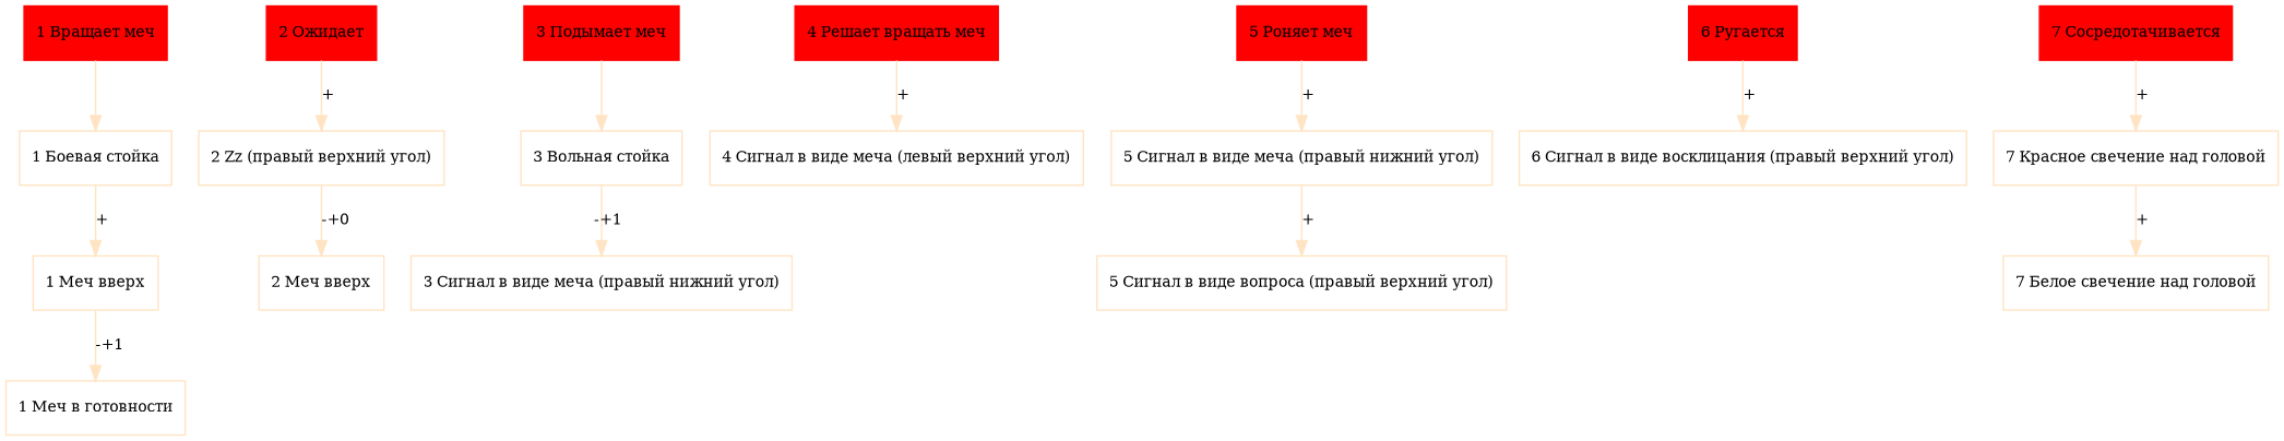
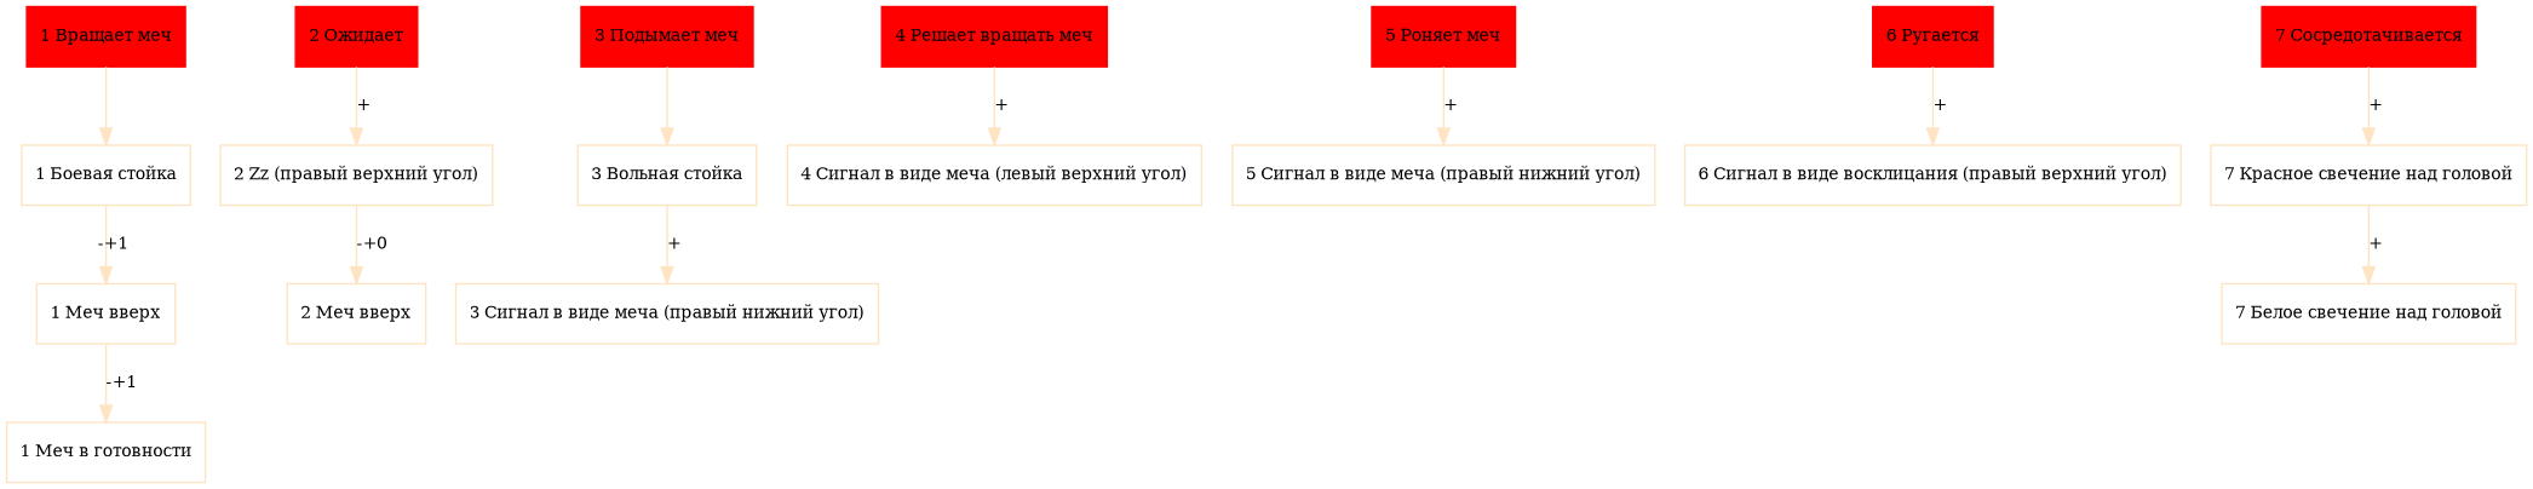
  digraph {
    clusterrank=global
    color=lightgrey
    concentrate=true
    node [color=bisque fontsize=10 shape=box]
    edge [color=bisque fontsize=10]
    "1 Вращает меч" [color=red style=filled]
    "2 Ожидает" [color=red style=filled]
    "3 Подымает меч" [color=red style=filled]
    "4 Решает вращать меч" [color=red style=filled]
    "5 Роняет меч" [color=red style=filled]
    "6 Ругается" [color=red style=filled]
    "7 Сосредотачивается" [color=red style=filled]
    "1 Боевая стойка"
    "1 Меч вверх"
    "1 Меч в готовности"
    "2 Zz (правый верхний угол)"
    "2 Меч вверх"
    "3 Вольная стойка"
    "3 Сигнал в виде меча (правый нижний угол)"
    "4 Сигнал в виде меча (левый верхний угол)"
    "5 Сигнал в виде меча (правый нижний угол)"
-   "5 Сигнал в виде вопроса (правый верхний угол)"
    "6 Сигнал в виде восклицания (правый верхний угол)"
    "7 Красное свечение над головой"
    "7 Белое свечение над головой"
    subgraph cluster_1 {
      subgraph cluster_2 {
        color=red
        "1 Вращает меч"
        "2 Ожидает"
        "3 Подымает меч"
        "4 Решает вращать меч"
        "5 Роняет меч"
        "6 Ругается"
        "7 Сосредотачивается"
      }
      subgraph cluster_3 {
        "1 Вращает меч"
        "1 Боевая стойка"
        "1 Меч вверх"
        "1 Меч в готовности"
      }
      subgraph cluster_4 {
        "2 Ожидает"
        "2 Zz (правый верхний угол)"
        "2 Меч вверх"
      }
      subgraph cluster_5 {
        "3 Подымает меч"
        "3 Вольная стойка"
        "3 Сигнал в виде меча (правый нижний угол)"
      }
      subgraph cluster_6 {
        "4 Решает вращать меч"
        "4 Сигнал в виде меча (левый верхний угол)"
      }
      subgraph cluster_7 {
        "5 Роняет меч"
        "5 Сигнал в виде меча (правый нижний угол)"
-       "5 Сигнал в виде вопроса (правый верхний угол)"
      }
      subgraph cluster_8 {
        "6 Ругается"
        "6 Сигнал в виде восклицания (правый верхний угол)"
      }
      subgraph cluster_9 {
        "7 Сосредотачивается"
        "7 Красное свечение над головой"
        "7 Белое свечение над головой"
      }
    }
    "1 Вращает меч" -> "1 Боевая стойка"
    "2 Ожидает" -> "2 Zz (правый верхний угол)" [label="+"]
    "3 Подымает меч" -> "3 Вольная стойка"
    "4 Решает вращать меч" -> "4 Сигнал в виде меча (левый верхний угол)" [label="+"]
    "5 Роняет меч" -> "5 Сигнал в виде меча (правый нижний угол)" [label="+"]
    "6 Ругается" -> "6 Сигнал в виде восклицания (правый верхний угол)" [label="+"]
    "7 Сосредотачивается" -> "7 Красное свечение над головой" [label="+"]
-   "1 Боевая стойка" -> "1 Меч вверх" [label="+"]
+   "1 Боевая стойка" -> "1 Меч вверх" [label="-+1"]
    "1 Меч вверх" -> "1 Меч в готовности" [label="-+1"]
    "2 Zz (правый верхний угол)" -> "2 Меч вверх" [label="-+0"]
-   "3 Вольная стойка" -> "3 Сигнал в виде меча (правый нижний угол)" [label="-+1"]
-   "5 Сигнал в виде меча (правый нижний угол)" -> "5 Сигнал в виде вопроса (правый верхний угол)" [label="+"]
+   "3 Вольная стойка" -> "3 Сигнал в виде меча (правый нижний угол)" [label="+"]
    "7 Красное свечение над головой" -> "7 Белое свечение над головой" [label="+"]
  }
